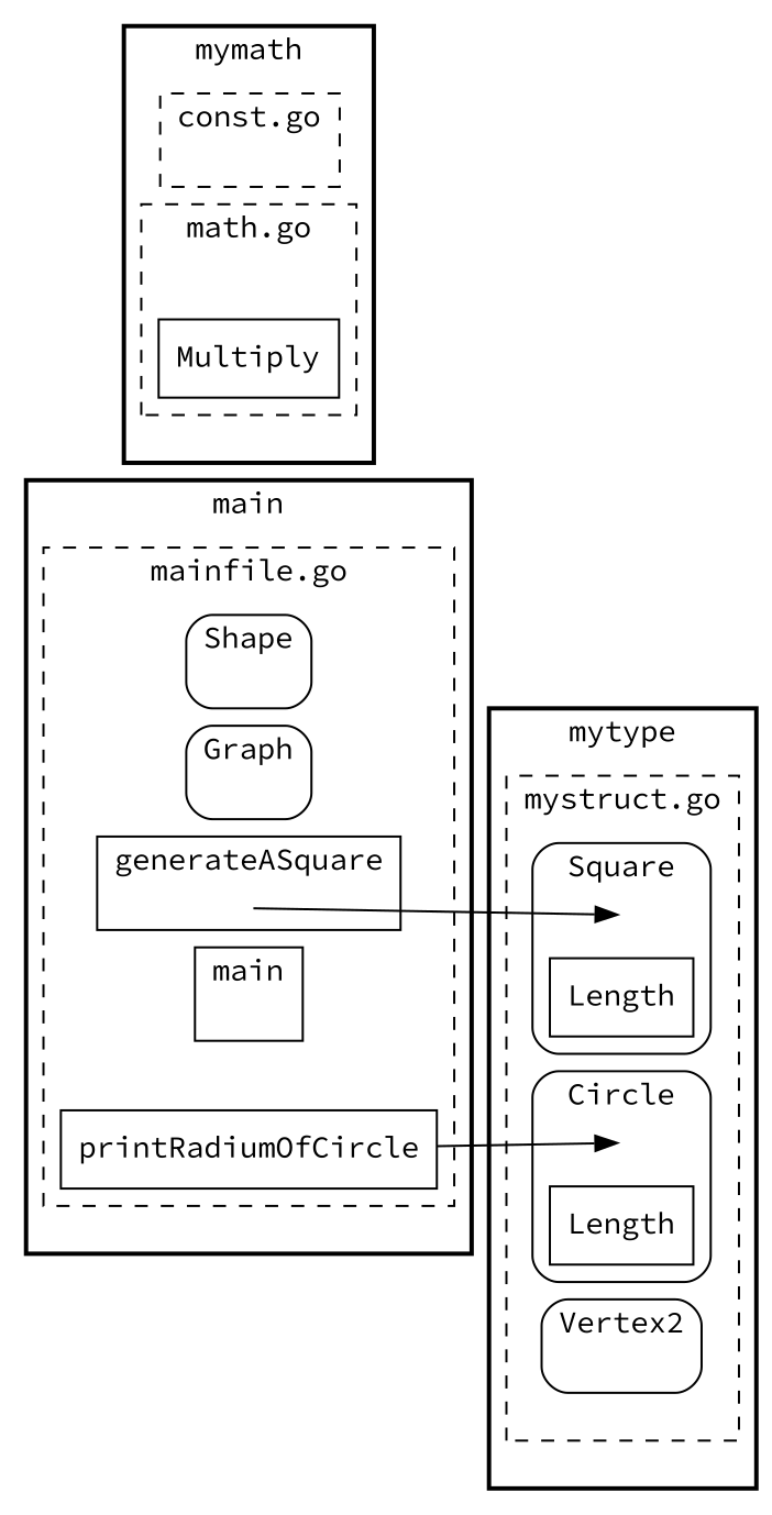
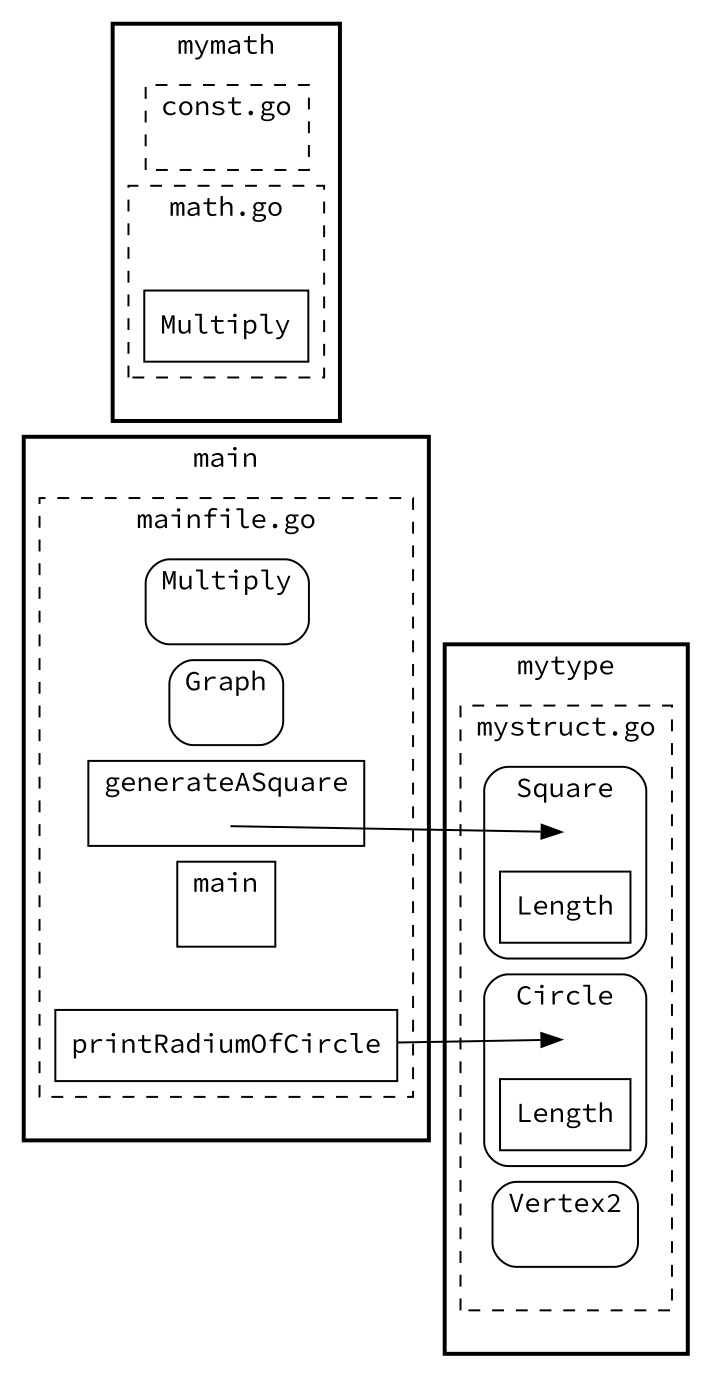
  strict digraph {
    compound=true
    concentrate=true
    rankdir=LR
    fontname="Source Code Pro"
    node [shape=point style=invis fontname="Source Code Pro"]
    edge [fontname="Source Code Pro"]
    GRAPH_DUMMY3
    GRAPH_DUMMY5
    GRAPH_DUMMY8
    GRAPH_DUMMY11
    GRAPH_DUMMY1
    n6 [label=printRadiumOfCircle shape=box style=solid]
    GRAPH_DUMMY0
    GRAPH_DUMMY17
    GRAPH_DUMMY20
    n10 [label=Multiply shape=box style=solid]
    GRAPH_DUMMY16
    GRAPH_DUMMY29
    n13 [label=Length shape=box style=solid]
    GRAPH_DUMMY32
    n15 [label=Length shape=box style=solid]
    GRAPH_DUMMY35
    GRAPH_DUMMY26
    GRAPH_DUMMY25
    subgraph cluster_1 {
      label=main
      style=bold
      GRAPH_DUMMY0
      subgraph cluster_2 {
        label="mainfile.go"
        style=dashed
        GRAPH_DUMMY1
        n6
        subgraph cluster_3 {
-         label=Shape
+         label=Multiply
          style=rounded
          GRAPH_DUMMY3
        }
        subgraph cluster_4 {
          label="Graph"
          style=rounded
          GRAPH_DUMMY5
        }
        subgraph cluster_5 {
          label=generateASquare
          style=solid
          GRAPH_DUMMY8
        }
        subgraph cluster_6 {
          label=main
          style=solid
          GRAPH_DUMMY11
        }
      }
    }
    subgraph cluster_7 {
      label=mymath
      style=bold
      GRAPH_DUMMY16
      subgraph cluster_8 {
        label="const.go"
        style=dashed
        GRAPH_DUMMY17
      }
      subgraph cluster_9 {
        label="math.go"
        style=dashed
        GRAPH_DUMMY20
        n10
      }
    }
    subgraph cluster_10 {
      label=mytype
      style=bold
      GRAPH_DUMMY25
      subgraph cluster_11 {
        label="mystruct.go"
        style=dashed
        GRAPH_DUMMY26
        subgraph cluster_12 {
          label=Circle
          style=rounded
          GRAPH_DUMMY29
          n13
        }
        subgraph cluster_13 {
          label=Square
          style=rounded
          GRAPH_DUMMY32
          n15
        }
        subgraph cluster_14 {
          label=Vertex2
          style=rounded
          GRAPH_DUMMY35
        }
      }
    }
    GRAPH_DUMMY8 -> GRAPH_DUMMY32
    n6 -> GRAPH_DUMMY29
  }
